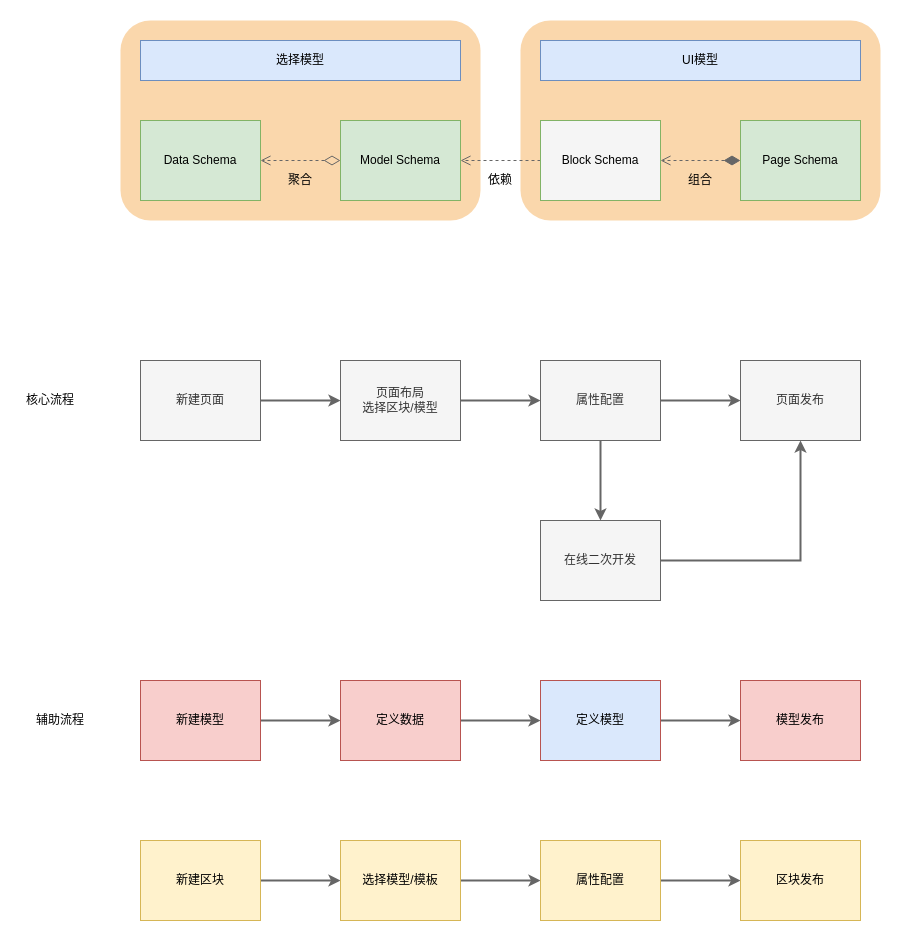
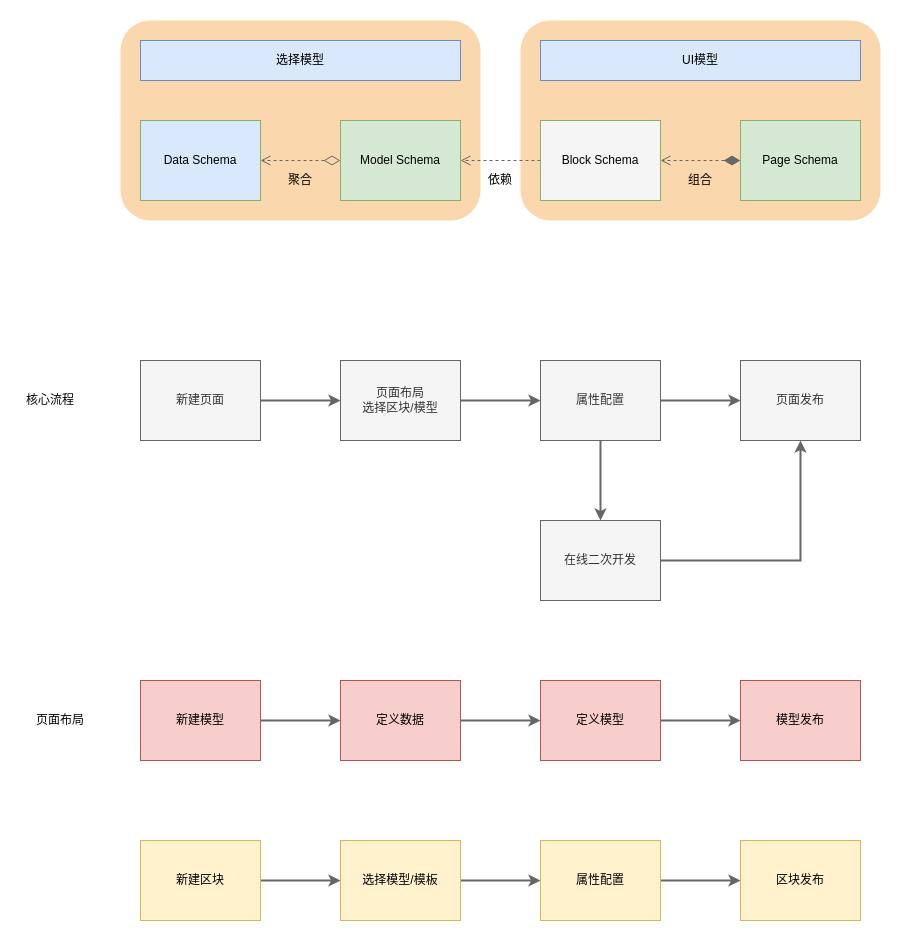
  <mxCell id="0" />
  <mxCell id="1" parent="0" />
  <mxCell id="2" value="" style="rounded=1;whiteSpace=wrap;html=1;fillColor=#fad7ac;strokeColor=none;" vertex="1" parent="1"><mxGeometry x="520" y="20" width="360" height="200" as="geometry" /></mxCell>
  <mxCell id="3" value="" style="rounded=1;whiteSpace=wrap;html=1;fillColor=#fad7ac;strokeColor=none;" vertex="1" parent="1"><mxGeometry x="120" y="20" width="360" height="200" as="geometry" /></mxCell>
  <mxCell id="4" value="选择模型" style="rounded=0;whiteSpace=wrap;html=1;fillColor=#dae8fc;strokeColor=#6c8ebf;" vertex="1" parent="1"><mxGeometry x="140" y="40" width="320" height="40" as="geometry" /></mxCell>
  <mxCell id="5" value="UI模型" style="rounded=0;whiteSpace=wrap;html=1;fillColor=#dae8fc;strokeColor=#6c8ebf;" vertex="1" parent="1"><mxGeometry x="540" y="40" width="320" height="40" as="geometry" /></mxCell>
- <mxCell id="6" value="Data Schema" style="rounded=0;whiteSpace=wrap;html=1;fillColor=#d5e8d4;strokeColor=#82b366;" vertex="1" parent="1"><mxGeometry x="140" y="120" width="120" height="80" as="geometry" /></mxCell>
+ <mxCell id="6" value="Data Schema" style="rounded=0;whiteSpace=wrap;html=1;fillColor=#dae8fc;strokeColor=#82b366;" vertex="1" parent="1"><mxGeometry x="140" y="120" width="120" height="80" as="geometry" /></mxCell>
  <mxCell id="7" value="" style="edgeStyle=orthogonalEdgeStyle;rounded=0;orthogonalLoop=1;jettySize=auto;html=1;strokeColor=#666666;strokeWidth=1;dashed=1;endArrow=open;endFill=0;startArrow=diamondThin;startFill=0;startSize=14;endSize=8;" edge="1" parent="1" source="8" target="6"><mxGeometry relative="1" as="geometry" /></mxCell>
  <mxCell id="8" value="Model Schema" style="rounded=0;whiteSpace=wrap;html=1;fillColor=#d5e8d4;strokeColor=#82b366;" vertex="1" parent="1"><mxGeometry x="340" y="120" width="120" height="80" as="geometry" /></mxCell>
  <mxCell id="9" value="" style="edgeStyle=orthogonalEdgeStyle;rounded=0;orthogonalLoop=1;jettySize=auto;html=1;strokeColor=#666666;strokeWidth=1;dashed=1;endArrow=open;endFill=0;endSize=8;" edge="1" parent="1" source="10" target="8"><mxGeometry relative="1" as="geometry" /></mxCell>
  <mxCell id="10" value="Block Schema" style="rounded=0;whiteSpace=wrap;html=1;fillColor=#f5f5f5;strokeColor=#82b366;" vertex="1" parent="1"><mxGeometry x="540" y="120" width="120" height="80" as="geometry" /></mxCell>
  <mxCell id="11" value="" style="edgeStyle=orthogonalEdgeStyle;rounded=0;orthogonalLoop=1;jettySize=auto;html=1;strokeColor=#666666;strokeWidth=1;dashed=1;startArrow=diamondThin;startFill=1;endSize=8;startSize=14;endArrow=open;endFill=0;" edge="1" parent="1" source="12" target="10"><mxGeometry relative="1" as="geometry" /></mxCell>
  <mxCell id="12" value="Page Schema" style="rounded=0;whiteSpace=wrap;html=1;fillColor=#d5e8d4;strokeColor=#82b366;" vertex="1" parent="1"><mxGeometry x="740" y="120" width="120" height="80" as="geometry" /></mxCell>
  <mxCell id="13" value="" style="edgeStyle=orthogonalEdgeStyle;rounded=0;orthogonalLoop=1;jettySize=auto;html=1;strokeColor=#666666;strokeWidth=2;" edge="1" parent="1" source="14" target="16"><mxGeometry relative="1" as="geometry" /></mxCell>
  <mxCell id="14" value="新建页面" style="rounded=0;whiteSpace=wrap;html=1;fillColor=#f5f5f5;strokeColor=#666666;fontColor=#333333;" vertex="1" parent="1"><mxGeometry x="140" y="360" width="120" height="80" as="geometry" /></mxCell>
  <mxCell id="15" value="" style="edgeStyle=orthogonalEdgeStyle;rounded=0;orthogonalLoop=1;jettySize=auto;html=1;strokeColor=#666666;strokeWidth=2;" edge="1" parent="1" source="16" target="19"><mxGeometry relative="1" as="geometry" /></mxCell>
  <mxCell id="16" value="页面布局&lt;br&gt;选择区块/模型&lt;br&gt;" style="rounded=0;whiteSpace=wrap;html=1;fillColor=#f5f5f5;strokeColor=#666666;fontColor=#333333;" vertex="1" parent="1"><mxGeometry x="340" y="360" width="120" height="80" as="geometry" /></mxCell>
  <mxCell id="17" value="" style="edgeStyle=orthogonalEdgeStyle;rounded=0;orthogonalLoop=1;jettySize=auto;html=1;strokeColor=#666666;strokeWidth=2;" edge="1" parent="1" source="19" target="22"><mxGeometry relative="1" as="geometry" /></mxCell>
  <mxCell id="18" value="" style="edgeStyle=orthogonalEdgeStyle;rounded=0;orthogonalLoop=1;jettySize=auto;html=1;strokeColor=#666666;strokeWidth=2;" edge="1" parent="1" source="19" target="21"><mxGeometry relative="1" as="geometry" /></mxCell>
  <mxCell id="19" value="属性配置&lt;br&gt;" style="rounded=0;whiteSpace=wrap;html=1;fillColor=#f5f5f5;strokeColor=#666666;fontColor=#333333;" vertex="1" parent="1"><mxGeometry x="540" y="360" width="120" height="80" as="geometry" /></mxCell>
  <mxCell id="20" value="" style="edgeStyle=orthogonalEdgeStyle;rounded=0;orthogonalLoop=1;jettySize=auto;html=1;strokeColor=#666666;strokeWidth=2;entryX=0.5;entryY=1;entryDx=0;entryDy=0;" edge="1" parent="1" source="21" target="22"><mxGeometry relative="1" as="geometry"><mxPoint x="740" y="560" as="targetPoint" /></mxGeometry></mxCell>
  <mxCell id="21" value="在线二次开发" style="rounded=0;whiteSpace=wrap;html=1;fillColor=#f5f5f5;strokeColor=#666666;fontColor=#333333;" vertex="1" parent="1"><mxGeometry x="540" y="520" width="120" height="80" as="geometry" /></mxCell>
  <mxCell id="22" value="页面发布&lt;br&gt;" style="rounded=0;whiteSpace=wrap;html=1;fillColor=#f5f5f5;strokeColor=#666666;fontColor=#333333;" vertex="1" parent="1"><mxGeometry x="740" y="360" width="120" height="80" as="geometry" /></mxCell>
  <mxCell id="23" value="核心流程" style="text;html=1;strokeColor=none;fillColor=none;align=center;verticalAlign=middle;whiteSpace=wrap;rounded=0;" vertex="1" parent="1"><mxGeometry x="20" y="390" width="60" height="20" as="geometry" /></mxCell>
- <mxCell id="24" value="辅助流程" style="text;html=1;strokeColor=none;fillColor=none;align=center;verticalAlign=middle;whiteSpace=wrap;rounded=0;" vertex="1" parent="1"><mxGeometry x="30" y="710" width="60" height="20" as="geometry" /></mxCell>
+ <mxCell id="24" value="页面布局" style="text;html=1;strokeColor=none;fillColor=none;align=center;verticalAlign=middle;whiteSpace=wrap;rounded=0;" vertex="1" parent="1"><mxGeometry x="30" y="710" width="60" height="20" as="geometry" /></mxCell>
  <mxCell id="25" value="" style="edgeStyle=orthogonalEdgeStyle;rounded=0;orthogonalLoop=1;jettySize=auto;html=1;strokeColor=#666666;strokeWidth=2;" edge="1" parent="1" source="26" target="28"><mxGeometry relative="1" as="geometry" /></mxCell>
  <mxCell id="26" value="新建模型" style="rounded=0;whiteSpace=wrap;html=1;fillColor=#f8cecc;strokeColor=#b85450;" vertex="1" parent="1"><mxGeometry x="140" y="680" width="120" height="80" as="geometry" /></mxCell>
  <mxCell id="27" value="" style="edgeStyle=orthogonalEdgeStyle;rounded=0;orthogonalLoop=1;jettySize=auto;html=1;strokeColor=#666666;strokeWidth=2;" edge="1" parent="1" source="28" target="30"><mxGeometry relative="1" as="geometry" /></mxCell>
  <mxCell id="28" value="定义数据" style="rounded=0;whiteSpace=wrap;html=1;fillColor=#f8cecc;strokeColor=#b85450;" vertex="1" parent="1"><mxGeometry x="340" y="680" width="120" height="80" as="geometry" /></mxCell>
  <mxCell id="29" value="" style="edgeStyle=orthogonalEdgeStyle;rounded=0;orthogonalLoop=1;jettySize=auto;html=1;strokeColor=#666666;strokeWidth=2;" edge="1" parent="1" source="30" target="31"><mxGeometry relative="1" as="geometry" /></mxCell>
- <mxCell id="30" value="定义模型" style="rounded=0;whiteSpace=wrap;html=1;fillColor=#dae8fc;strokeColor=#b85450;" vertex="1" parent="1"><mxGeometry x="540" y="680" width="120" height="80" as="geometry" /></mxCell>
+ <mxCell id="30" value="定义模型" style="rounded=0;whiteSpace=wrap;html=1;fillColor=#f8cecc;strokeColor=#b85450;" vertex="1" parent="1"><mxGeometry x="540" y="680" width="120" height="80" as="geometry" /></mxCell>
  <mxCell id="31" value="模型发布" style="rounded=0;whiteSpace=wrap;html=1;fillColor=#f8cecc;strokeColor=#b85450;" vertex="1" parent="1"><mxGeometry x="740" y="680" width="120" height="80" as="geometry" /></mxCell>
  <mxCell id="32" value="" style="edgeStyle=orthogonalEdgeStyle;rounded=0;orthogonalLoop=1;jettySize=auto;html=1;strokeColor=#666666;strokeWidth=2;" edge="1" parent="1" source="33" target="35"><mxGeometry relative="1" as="geometry" /></mxCell>
  <mxCell id="33" value="新建区块" style="rounded=0;whiteSpace=wrap;html=1;fillColor=#fff2cc;strokeColor=#d6b656;" vertex="1" parent="1"><mxGeometry x="140" y="840" width="120" height="80" as="geometry" /></mxCell>
  <mxCell id="34" value="" style="edgeStyle=orthogonalEdgeStyle;rounded=0;orthogonalLoop=1;jettySize=auto;html=1;strokeColor=#666666;strokeWidth=2;" edge="1" parent="1" source="35" target="37"><mxGeometry relative="1" as="geometry" /></mxCell>
  <mxCell id="35" value="选择模型/模板" style="rounded=0;whiteSpace=wrap;html=1;fillColor=#fff2cc;strokeColor=#d6b656;" vertex="1" parent="1"><mxGeometry x="340" y="840" width="120" height="80" as="geometry" /></mxCell>
  <mxCell id="36" value="" style="edgeStyle=orthogonalEdgeStyle;rounded=0;orthogonalLoop=1;jettySize=auto;html=1;strokeColor=#666666;strokeWidth=2;" edge="1" parent="1" source="37" target="38"><mxGeometry relative="1" as="geometry" /></mxCell>
  <mxCell id="37" value="属性配置" style="rounded=0;whiteSpace=wrap;html=1;fillColor=#fff2cc;strokeColor=#d6b656;" vertex="1" parent="1"><mxGeometry x="540" y="840" width="120" height="80" as="geometry" /></mxCell>
  <mxCell id="38" value="区块发布" style="rounded=0;whiteSpace=wrap;html=1;fillColor=#fff2cc;strokeColor=#d6b656;" vertex="1" parent="1"><mxGeometry x="740" y="840" width="120" height="80" as="geometry" /></mxCell>
  <mxCell id="39" value="聚合" style="text;html=1;strokeColor=none;fillColor=none;align=center;verticalAlign=middle;whiteSpace=wrap;rounded=0;" vertex="1" parent="1"><mxGeometry x="280" y="170" width="40" height="20" as="geometry" /></mxCell>
  <mxCell id="40" value="依赖" style="text;html=1;strokeColor=none;fillColor=none;align=center;verticalAlign=middle;whiteSpace=wrap;rounded=0;" vertex="1" parent="1"><mxGeometry x="480" y="170" width="40" height="20" as="geometry" /></mxCell>
  <mxCell id="41" value="组合" style="text;html=1;strokeColor=none;fillColor=none;align=center;verticalAlign=middle;whiteSpace=wrap;rounded=0;" vertex="1" parent="1"><mxGeometry x="680" y="170" width="40" height="20" as="geometry" /></mxCell>
